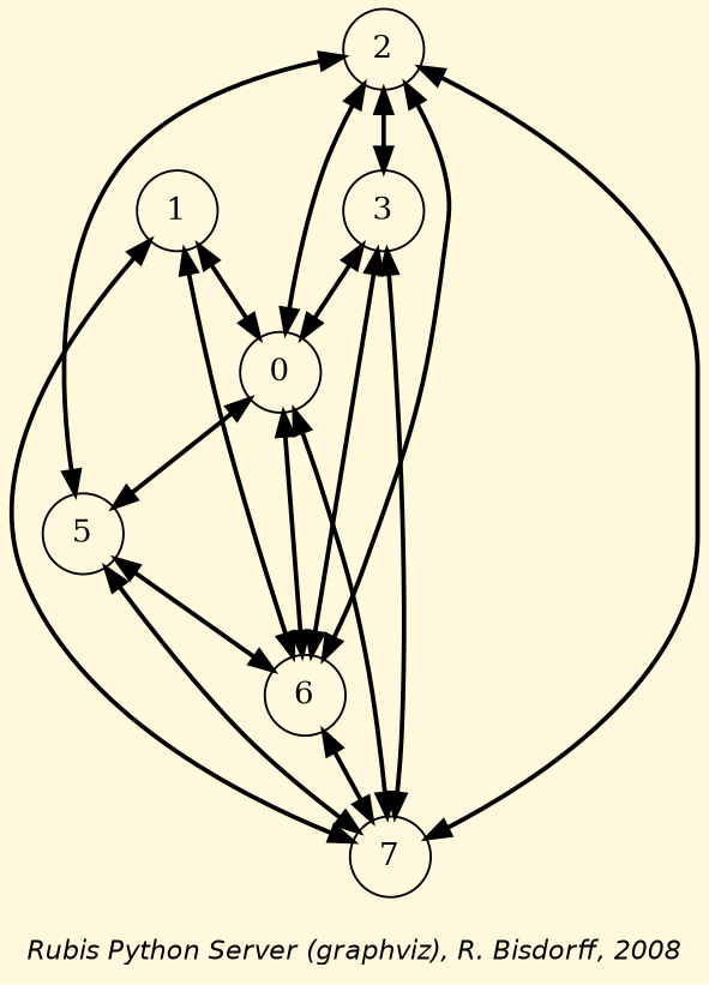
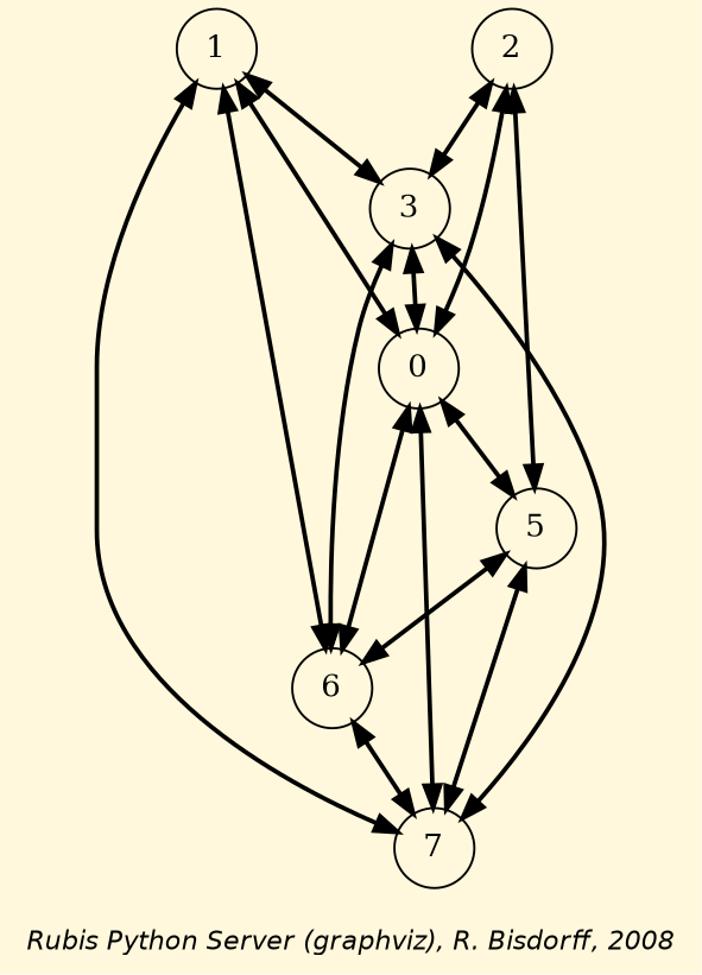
  digraph {
    bgcolor=cornsilk
    fontname="Helvetica-Oblique"
    fontsize=12
    label="\nRubis Python Server (graphviz), R. Bisdorff, 2008"
    node [shape=circle]
    edge [arrowhead=normal arrowtail=normal color=black dir=both style="setlinewidth(2)"]
    n1 [label=1]
    n2 [label=3]
    n3 [label=0]
    n4 [label=6]
    n5 [label=7]
    n6 [label=2]
    n7 [label=5]
+   n1 -> n2
    n1 -> n3
    n1 -> n4
    n1 -> n5
    n2 -> n3
    n2 -> n4
    n2 -> n5
    n3 -> n4
    n3 -> n5
    n3 -> n7
    n4 -> n5
    n6 -> n2
    n6 -> n3
-   n6 -> n4
-   n6 -> n5
    n6 -> n7
    n7 -> n4
    n7 -> n5
  }
